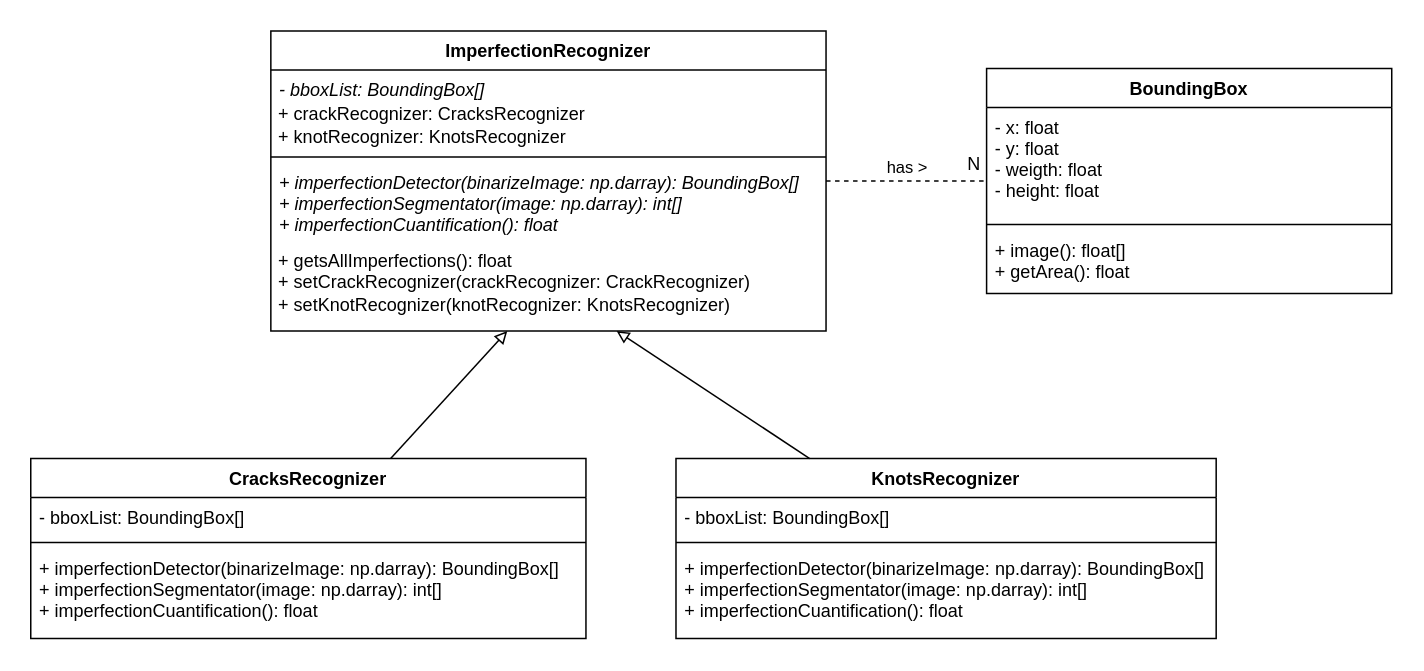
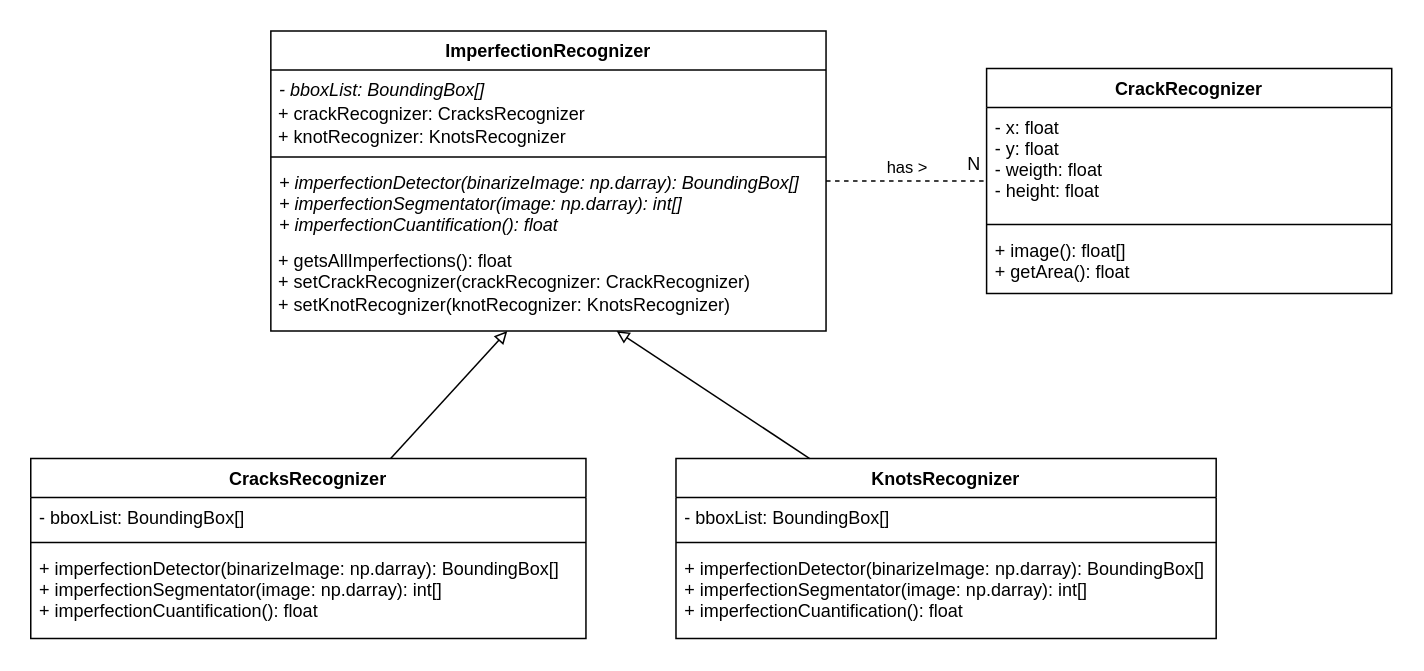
  <mxCell id="0" />
  <mxCell id="1" parent="0" />
  <mxCell id="2" value="ImperfectionRecognizer" style="swimlane;fontStyle=1;align=center;verticalAlign=top;childLayout=stackLayout;horizontal=1;startSize=26;horizontalStack=0;resizeParent=1;resizeParentMax=0;resizeLast=0;collapsible=1;marginBottom=0;" vertex="1" parent="1"><mxGeometry x="180" y="20" width="370" height="200" as="geometry" /></mxCell>
  <mxCell id="3" value="- bboxList: BoundingBox[]" style="text;strokeColor=none;fillColor=none;align=left;verticalAlign=top;spacingLeft=4;spacingRight=4;overflow=hidden;rotatable=0;points=[[0,0.5],[1,0.5]];portConstraint=eastwest;fontStyle=2" vertex="1" parent="2"><mxGeometry y="26" width="370" height="24" as="geometry" /></mxCell>
  <mxCell id="4" value="&lt;br style=&quot;padding: 0px ; margin: 0px&quot;&gt;&lt;span&gt;&amp;nbsp;+ crackRecognizer: CracksRecognizer&lt;/span&gt;&lt;br style=&quot;padding: 0px ; margin: 0px&quot;&gt;&lt;span&gt;&amp;nbsp;+ knotRecognizer: KnotsRecognizer&lt;/span&gt;" style="text;html=1;strokeColor=none;fillColor=none;align=left;verticalAlign=bottom;whiteSpace=wrap;rounded=0;" vertex="1" parent="2"><mxGeometry y="50" width="370" height="30" as="geometry" /></mxCell>
  <mxCell id="5" value="" style="line;strokeWidth=1;fillColor=none;align=left;verticalAlign=middle;spacingTop=-1;spacingLeft=3;spacingRight=3;rotatable=0;labelPosition=right;points=[];portConstraint=eastwest;" vertex="1" parent="2"><mxGeometry y="80" width="370" height="8" as="geometry" /></mxCell>
  <mxCell id="6" value="+ imperfectionDetector(binarizeImage: np.darray): BoundingBox[]&#10;+ imperfectionSegmentator(image: np.darray): int[] &#10;+ imperfectionCuantification(): float&#10;" style="text;strokeColor=none;fillColor=none;align=left;verticalAlign=top;spacingLeft=4;spacingRight=4;overflow=hidden;rotatable=0;points=[[0,0.5],[1,0.5]];portConstraint=eastwest;fontStyle=2" vertex="1" parent="2"><mxGeometry y="88" width="370" height="52" as="geometry" /></mxCell>
  <mxCell id="7" value="&amp;nbsp;+ getsAllImperfections(): float&lt;br&gt;&amp;nbsp;+ setCrackRecognizer(crackRecognizer: CrackRecognizer)&lt;br&gt;&amp;nbsp;+ setKnotRecognizer(knotRecognizer: KnotsRecognizer)" style="text;html=1;strokeColor=none;fillColor=none;align=left;verticalAlign=top;whiteSpace=wrap;rounded=0;" vertex="1" parent="2"><mxGeometry y="140" width="370" height="60" as="geometry" /></mxCell>
  <mxCell id="8" value="KnotsRecognizer" style="swimlane;fontStyle=1;align=center;verticalAlign=top;childLayout=stackLayout;horizontal=1;startSize=26;horizontalStack=0;resizeParent=1;resizeParentMax=0;resizeLast=0;collapsible=1;marginBottom=0;" vertex="1" parent="1"><mxGeometry x="450" y="305" width="360" height="120" as="geometry" /></mxCell>
  <mxCell id="9" value="- bboxList: BoundingBox[]" style="text;strokeColor=none;fillColor=none;align=left;verticalAlign=top;spacingLeft=4;spacingRight=4;overflow=hidden;rotatable=0;points=[[0,0.5],[1,0.5]];portConstraint=eastwest;" vertex="1" parent="8"><mxGeometry y="26" width="360" height="26" as="geometry" /></mxCell>
  <mxCell id="10" value="" style="line;strokeWidth=1;fillColor=none;align=left;verticalAlign=middle;spacingTop=-1;spacingLeft=3;spacingRight=3;rotatable=0;labelPosition=right;points=[];portConstraint=eastwest;" vertex="1" parent="8"><mxGeometry y="52" width="360" height="8" as="geometry" /></mxCell>
  <mxCell id="11" value="+ imperfectionDetector(binarizeImage: np.darray): BoundingBox[]&#10;+ imperfectionSegmentator(image: np.darray): int[] &#10;+ imperfectionCuantification(): float" style="text;strokeColor=none;fillColor=none;align=left;verticalAlign=top;spacingLeft=4;spacingRight=4;overflow=hidden;rotatable=0;points=[[0,0.5],[1,0.5]];portConstraint=eastwest;" vertex="1" parent="8"><mxGeometry y="60" width="360" height="60" as="geometry" /></mxCell>
  <mxCell id="12" value="CracksRecognizer" style="swimlane;fontStyle=1;align=center;verticalAlign=top;childLayout=stackLayout;horizontal=1;startSize=26;horizontalStack=0;resizeParent=1;resizeParentMax=0;resizeLast=0;collapsible=1;marginBottom=0;" vertex="1" parent="1"><mxGeometry x="20" y="305" width="370" height="120" as="geometry" /></mxCell>
  <mxCell id="13" value="- bboxList: BoundingBox[]" style="text;strokeColor=none;fillColor=none;align=left;verticalAlign=top;spacingLeft=4;spacingRight=4;overflow=hidden;rotatable=0;points=[[0,0.5],[1,0.5]];portConstraint=eastwest;" vertex="1" parent="12"><mxGeometry y="26" width="370" height="26" as="geometry" /></mxCell>
  <mxCell id="14" value="" style="line;strokeWidth=1;fillColor=none;align=left;verticalAlign=middle;spacingTop=-1;spacingLeft=3;spacingRight=3;rotatable=0;labelPosition=right;points=[];portConstraint=eastwest;" vertex="1" parent="12"><mxGeometry y="52" width="370" height="8" as="geometry" /></mxCell>
  <mxCell id="15" value="+ imperfectionDetector(binarizeImage: np.darray): BoundingBox[]&#10;+ imperfectionSegmentator(image: np.darray): int[] &#10;+ imperfectionCuantification(): float" style="text;strokeColor=none;fillColor=none;align=left;verticalAlign=top;spacingLeft=4;spacingRight=4;overflow=hidden;rotatable=0;points=[[0,0.5],[1,0.5]];portConstraint=eastwest;" vertex="1" parent="12"><mxGeometry y="60" width="370" height="60" as="geometry" /></mxCell>
- <mxCell id="16" value="BoundingBox" style="swimlane;fontStyle=1;align=center;verticalAlign=top;childLayout=stackLayout;horizontal=1;startSize=26;horizontalStack=0;resizeParent=1;resizeParentMax=0;resizeLast=0;collapsible=1;marginBottom=0;" vertex="1" parent="1"><mxGeometry x="657" y="45" width="270" height="150" as="geometry" /></mxCell>
+ <mxCell id="16" value="CrackRecognizer" style="swimlane;fontStyle=1;align=center;verticalAlign=top;childLayout=stackLayout;horizontal=1;startSize=26;horizontalStack=0;resizeParent=1;resizeParentMax=0;resizeLast=0;collapsible=1;marginBottom=0;" vertex="1" parent="1"><mxGeometry x="657" y="45" width="270" height="150" as="geometry" /></mxCell>
  <mxCell id="17" value="- x: float&#10;- y: float&#10;- weigth: float&#10;- height: float" style="text;strokeColor=none;fillColor=none;align=left;verticalAlign=top;spacingLeft=4;spacingRight=4;overflow=hidden;rotatable=0;points=[[0,0.5],[1,0.5]];portConstraint=eastwest;" vertex="1" parent="16"><mxGeometry y="26" width="270" height="74" as="geometry" /></mxCell>
  <mxCell id="18" value="" style="line;strokeWidth=1;fillColor=none;align=left;verticalAlign=middle;spacingTop=-1;spacingLeft=3;spacingRight=3;rotatable=0;labelPosition=right;points=[];portConstraint=eastwest;" vertex="1" parent="16"><mxGeometry y="100" width="270" height="8" as="geometry" /></mxCell>
  <mxCell id="19" value="+ image(): float[]&#10;+ getArea(): float " style="text;strokeColor=none;fillColor=none;align=left;verticalAlign=top;spacingLeft=4;spacingRight=4;overflow=hidden;rotatable=0;points=[[0,0.5],[1,0.5]];portConstraint=eastwest;" vertex="1" parent="16"><mxGeometry y="108" width="270" height="42" as="geometry" /></mxCell>
  <mxCell id="20" value="has &amp;gt;" style="endArrow=none;html=1;align=center;verticalAlign=bottom;dashed=1;" edge="1" parent="1" source="2" target="16"><mxGeometry width="50" height="50" relative="1" as="geometry"><mxPoint x="590" y="225" as="sourcePoint" /><mxPoint x="640" y="175" as="targetPoint" /></mxGeometry></mxCell>
  <mxCell id="21" value="N" style="text;html=1;strokeColor=none;fillColor=none;align=center;verticalAlign=middle;whiteSpace=wrap;rounded=0;" vertex="1" parent="1"><mxGeometry x="629" y="99" width="40" height="20" as="geometry" /></mxCell>
  <mxCell id="22" value="" style="endArrow=block;html=1;align=left;endFill=0;" edge="1" parent="1" source="12" target="7"><mxGeometry width="50" height="50" relative="1" as="geometry"><mxPoint x="490" y="205" as="sourcePoint" /><mxPoint x="540" y="155" as="targetPoint" /></mxGeometry></mxCell>
  <mxCell id="23" value="" style="endArrow=block;html=1;align=left;endFill=0;" edge="1" parent="1" source="8" target="7"><mxGeometry width="50" height="50" relative="1" as="geometry"><mxPoint x="292.351" y="265" as="sourcePoint" /><mxPoint x="356.807" y="141" as="targetPoint" /></mxGeometry></mxCell>
